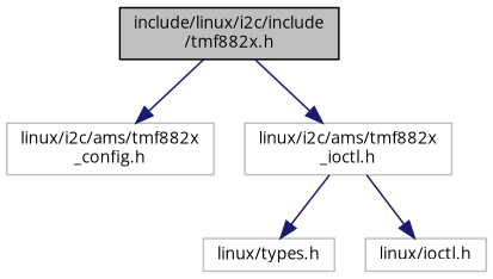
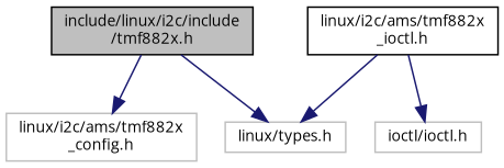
  digraph {
    fontname="Open Sans"
    node [color=grey75 fillcolor=white fontname="Open Sans" fontsize=10 shape=record style=filled]
    edge [color=midnightblue fontname="Open Sans" fontsize=10 labelfontname=Helvetica labelfontsize=10 style=solid]
    n1 [color=black fillcolor=grey75 fontcolor=black height=0.2 label="include/linux/i2c/include\l/tmf882x.h" width=0.4]
    n2 [height=0.2 label="linux/i2c/ams/tmf882x\l_config.h" width=0.4]
-   n3 [height=0.2 label="linux/i2c/ams/tmf882x\l_ioctl.h" width=0.4]
+   n3 [color=black height=0.2 label="linux/i2c/ams/tmf882x\l_ioctl.h" width=0.4]
    n4 [height=0.2 label="linux/types.h" width=0.4]
-   n5 [height=0.2 label="linux/ioctl.h" width=0.4]
+   n5 [height=0.2 label="ioctl/ioctl.h" width=0.4]
    n1 -> n2
-   n1 -> n3
+   n1 -> n4
    n3 -> n4
    n3 -> n5
  }
